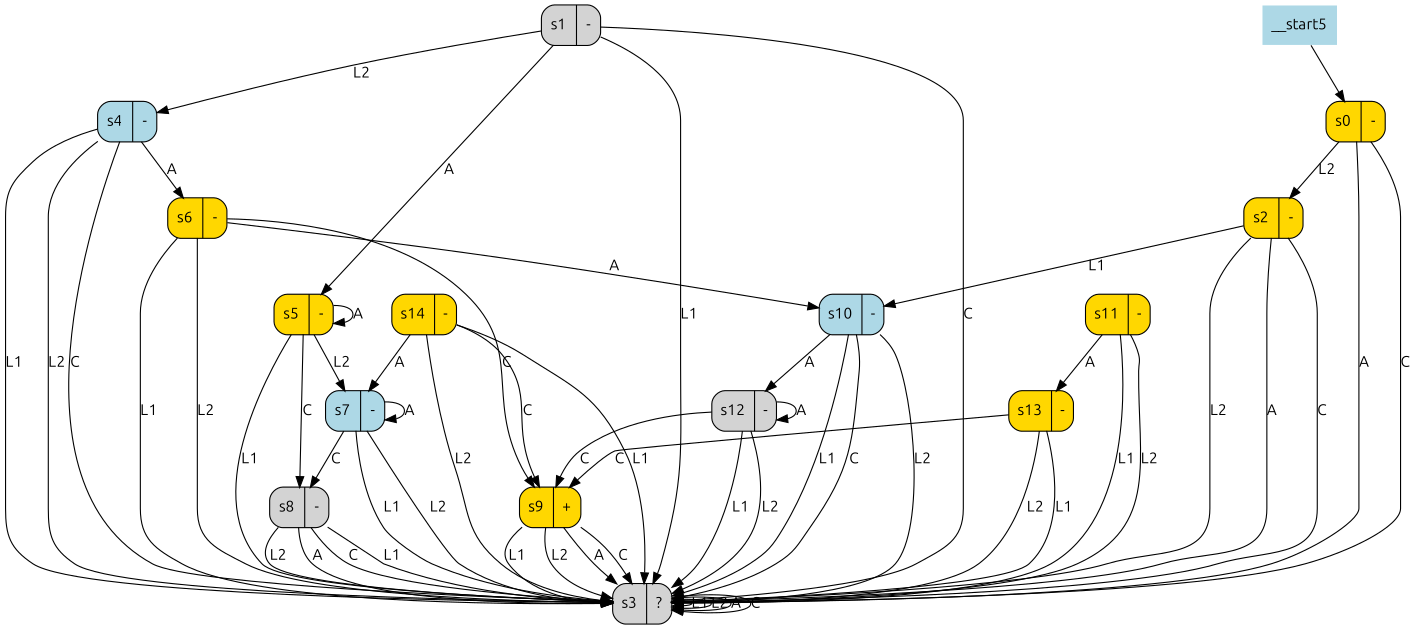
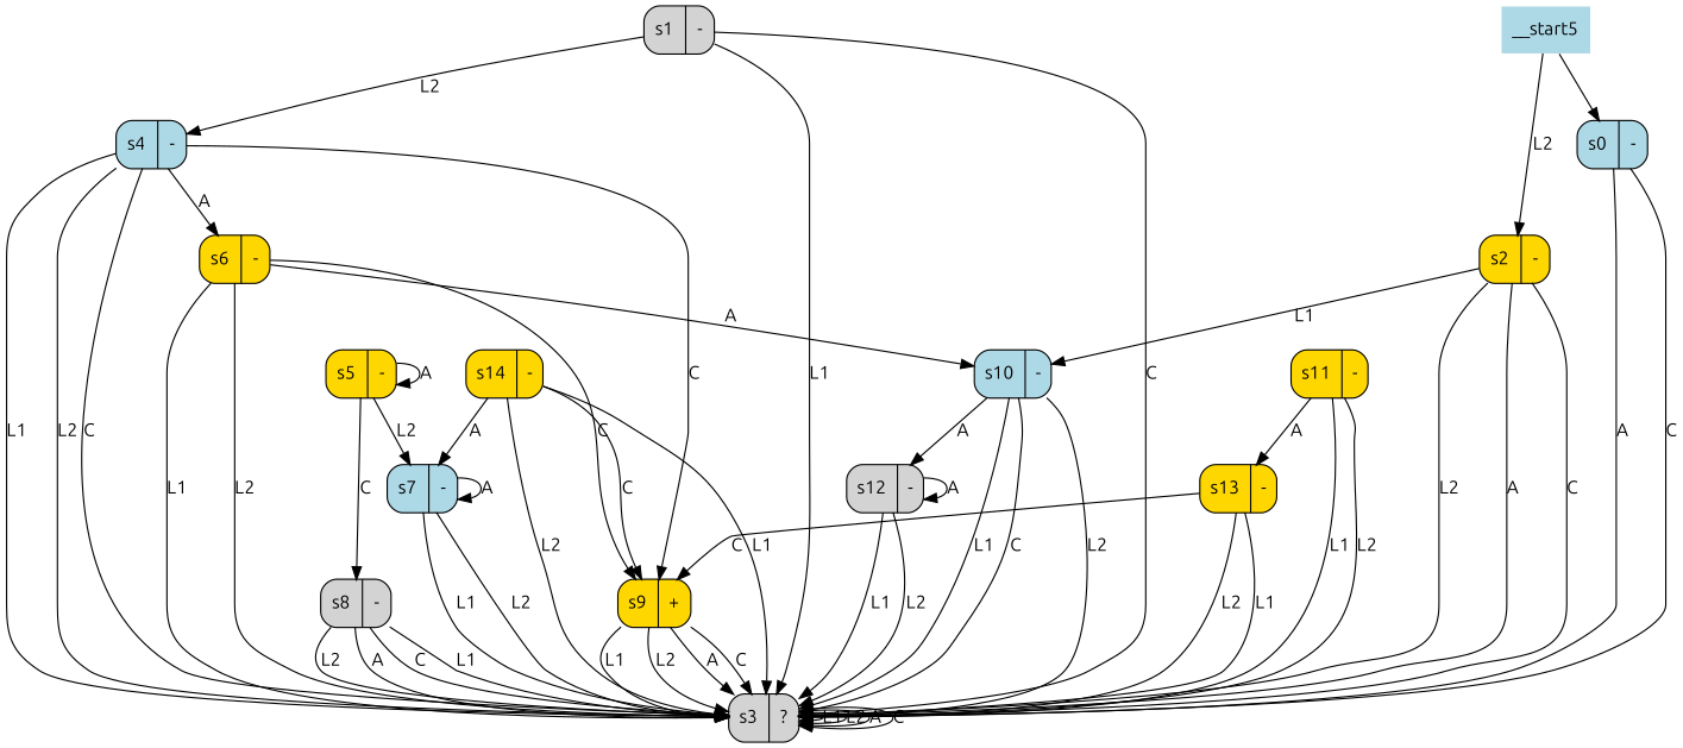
  digraph {
    fontname=Ubuntu
    node [fillcolor=gold fontname=Ubuntu shape=record style="rounded,filled"]
    edge [fontname=Ubuntu]
-   n1 [label="s0|-"]
+   n1 [fillcolor=lightblue label="s0|-"]
    n2 [label="s2|-"]
    n3 [fillcolor=lightgrey label="s3|?"]
    n4 [fillcolor=lightgrey label="s1|-"]
    n5 [fillcolor=lightblue label="s4|-"]
    n6 [label="s5|-"]
    n7 [fillcolor=lightblue label="s10|-"]
    n8 [label="s6|-"]
    n9 [fillcolor=lightblue label="s7|-"]
    n10 [fillcolor=lightgrey label="s8|-"]
    n11 [fillcolor=lightgrey label="s12|-"]
    n12 [label="s9|+"]
    n13 [label="s11|-"]
    n14 [label="s13|-"]
    n15 [label="s14|-"]
    n16 [fillcolor=lightblue label=__start5 shape=none style=filled]
-   n1 -> n2 [label=L2]
+   n16 -> n2 [label=L2]
    n1 -> n3 [label=A]
    n1 -> n3 [label=C]
    n2 -> n3 [label=L2]
    n2 -> n3 [label=A]
    n2 -> n3 [label=C]
    n2 -> n7 [label=L1]
    n3 -> n3 [label=L1]
    n3 -> n3 [label=L2]
    n3 -> n3 [label=A]
    n3 -> n3 [label=C]
    n4 -> n3 [label=L1]
    n4 -> n3 [label=C]
    n4 -> n5 [label=L2]
-   n4 -> n6 [label=A]
    n5 -> n3 [label=L1]
    n5 -> n3 [label=L2]
    n5 -> n3 [label=C]
    n5 -> n8 [label=A]
-   n6 -> n3 [label=L1]
    n6 -> n6 [label=A]
    n6 -> n9 [label=L2]
    n6 -> n10 [label=C]
    n7 -> n3 [label=L1]
    n7 -> n3 [label=L2]
    n7 -> n3 [label=C]
    n7 -> n11 [label=A]
    n8 -> n3 [label=L1]
    n8 -> n3 [label=L2]
    n8 -> n7 [label=A]
    n8 -> n12 [label=C]
    n9 -> n3 [label=L1]
    n9 -> n3 [label=L2]
    n9 -> n9 [label=A]
-   n9 -> n10 [label=C]
    n10 -> n3 [label=L1]
    n10 -> n3 [label=L2]
    n10 -> n3 [label=A]
    n10 -> n3 [label=C]
    n11 -> n3 [label=L1]
    n11 -> n3 [label=L2]
    n11 -> n11 [label=A]
-   n11 -> n12 [label=C]
+   n5 -> n12 [label=C]
    n12 -> n3 [label=L1]
    n12 -> n3 [label=L2]
    n12 -> n3 [label=A]
    n12 -> n3 [label=C]
    n13 -> n3 [label=L1]
    n13 -> n3 [label=L2]
    n13 -> n14 [label=A]
    n14 -> n3 [label=L1]
    n14 -> n3 [label=L2]
    n14 -> n12 [label=C]
    n15 -> n3 [label=L1]
    n15 -> n3 [label=L2]
    n15 -> n9 [label=A]
    n15 -> n12 [label=C]
    n16 -> n1
  }
